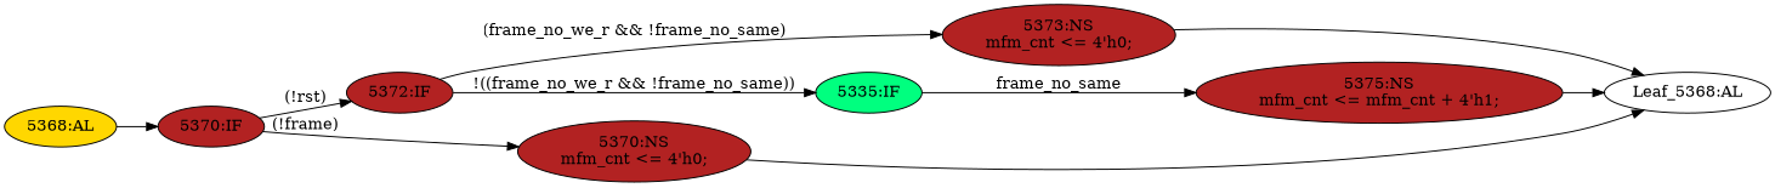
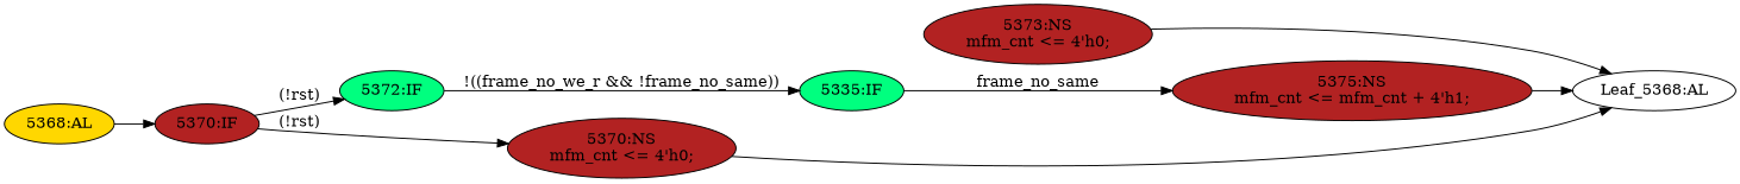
  strict digraph {
    rankdir=LR
    node [fillcolor=firebrick statements="[]" style=filled typ=NonblockingSubstitution]
    edge [cond="[]" lineno=None]
    n1 [ast="<pyverilog.vparser.ast.NonblockingSubstitution object at 0x7f13b55802d0>" label="5375:NS\nmfm_cnt <= mfm_cnt + 4'h1;" statements="[<pyverilog.vparser.ast.NonblockingSubstitution object at 0x7f13b55802d0>]"]
    n2 [def_var="['mfm_cnt']" label="Leaf_5368:AL" fillcolor="" statements="" style="" typ=""]
-   n3 [ast="<pyverilog.vparser.ast.IfStatement object at 0x7f13b5580510>" label="5372:IF" typ=IfStatement]
+   n3 [ast="<pyverilog.vparser.ast.IfStatement object at 0x7f13b5580510>" fillcolor=springgreen label="5372:IF" typ=IfStatement]
    n4 [ast="<pyverilog.vparser.ast.NonblockingSubstitution object at 0x7f13b5580690>" label="5373:NS\nmfm_cnt <= 4'h0;" statements="[<pyverilog.vparser.ast.NonblockingSubstitution object at 0x7f13b5580690>]"]
    n5 [ast="<pyverilog.vparser.ast.IfStatement object at 0x7f13b5580590>" fillcolor=springgreen label="5335:IF" typ=IfStatement]
    n6 [ast="<pyverilog.vparser.ast.Always object at 0x7f13b5580ad0>" clk_sens=True fillcolor=gold label="5368:AL" sens="['clk']" typ=Always use_var="['rst', 'frame_no_we_r', 'frame_no_same', 'mfm_cnt']"]
    n7 [ast="<pyverilog.vparser.ast.IfStatement object at 0x7f13b5580bd0>" label="5370:IF" typ=IfStatement]
    n8 [ast="<pyverilog.vparser.ast.NonblockingSubstitution object at 0x7f13b5580990>" label="5370:NS\nmfm_cnt <= 4'h0;" statements="[<pyverilog.vparser.ast.NonblockingSubstitution object at 0x7f13b5580990>]"]
    n1 -> n2
-   n3 -> n4 [cond="['frame_no_we_r', 'frame_no_same']" label="(frame_no_we_r && !frame_no_same)" lineno=5372]
    n3 -> n5 [cond="['frame_no_we_r', 'frame_no_same']" label="!((frame_no_we_r && !frame_no_same))" lineno=5372]
    n4 -> n2
    n5 -> n1 [cond="['frame_no_same']" label=frame_no_same lineno=5375]
    n6 -> n7
    n7 -> n3 [cond="['rst']" label="(!rst)" lineno=5370]
-   n7 -> n8 [cond="['rst']" label="(!frame)" lineno=5370]
+   n7 -> n8 [cond="['rst']" label="(!rst)" lineno=5370]
    n8 -> n2
  }
